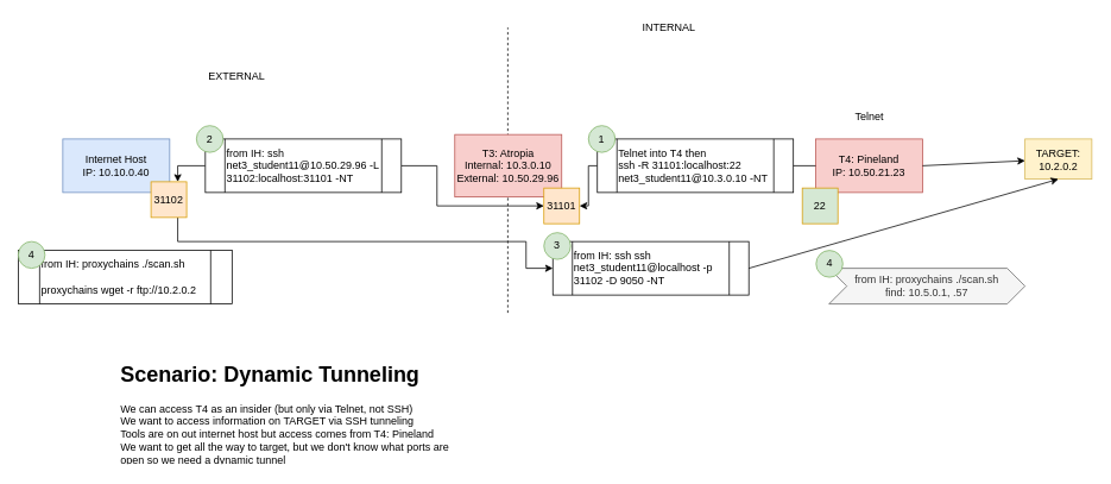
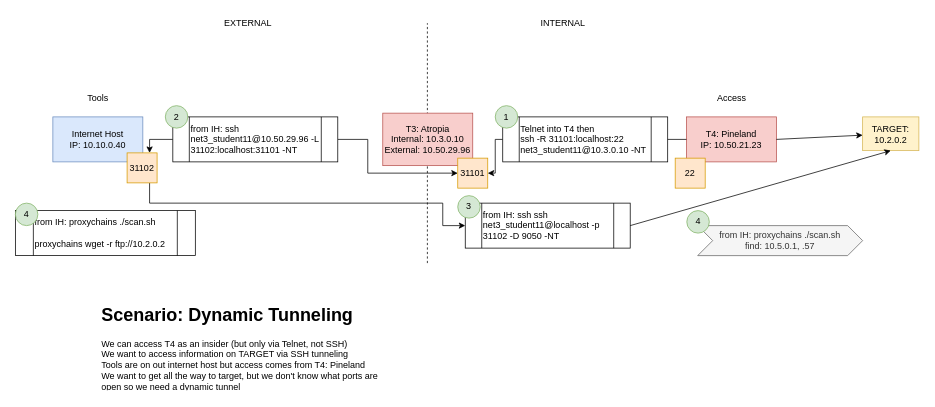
  <mxCell id="0" />
  <mxCell id="1" parent="0" />
  <mxCell id="2" value="" style="endArrow=none;dashed=1;html=1;rounded=0;" parent="1" edge="1"><mxGeometry width="50" height="50" relative="1" as="geometry"><mxPoint x="569.5" y="350" as="sourcePoint" /><mxPoint x="569.5" y="30" as="targetPoint" /></mxGeometry></mxCell>
  <mxCell id="3" value="Internet Host&lt;br&gt;IP: 10.10.0.40" style="rounded=0;whiteSpace=wrap;html=1;fillColor=#dae8fc;strokeColor=#6c8ebf;" parent="1" vertex="1"><mxGeometry x="70" y="155" width="120" height="60" as="geometry" /></mxCell>
+ <mxCell id="4" value="Tools" style="text;html=1;align=center;verticalAlign=middle;resizable=0;points=[];autosize=1;strokeColor=none;fillColor=none;" parent="1" vertex="1"><mxGeometry x="110" y="120" width="40" height="20" as="geometry" /></mxCell>
  <mxCell id="5" value="T3: Atropia&lt;br&gt;Internal: 10.3.0.10&lt;br&gt;External: 10.50.29.96" style="rounded=0;whiteSpace=wrap;html=1;fillColor=#f8cecc;strokeColor=#b85450;" parent="1" vertex="1"><mxGeometry x="510" y="150" width="120" height="70" as="geometry" /></mxCell>
- <mxCell id="6" value="EXTERNAL" style="text;html=1;align=center;verticalAlign=middle;resizable=0;points=[];autosize=1;strokeColor=none;fillColor=none;" parent="1" vertex="1"><mxGeometry x="225" y="75" width="80" height="20" as="geometry" /></mxCell>
+ <mxCell id="6" value="EXTERNAL" style="text;html=1;align=center;verticalAlign=middle;resizable=0;points=[];autosize=1;strokeColor=none;fillColor=none;" parent="1" vertex="1"><mxGeometry x="290" y="20" width="80" height="20" as="geometry" /></mxCell>
  <mxCell id="7" value="INTERNAL" style="text;html=1;align=center;verticalAlign=middle;resizable=0;points=[];autosize=1;strokeColor=none;fillColor=none;" parent="1" vertex="1"><mxGeometry x="715" y="20" width="70" height="20" as="geometry" /></mxCell>
  <mxCell id="8" value="T4: Pineland&lt;br&gt;IP: 10.50.21.23" style="rounded=0;whiteSpace=wrap;html=1;fillColor=#f8cecc;strokeColor=#b85450;" parent="1" vertex="1"><mxGeometry x="915" y="155" width="120" height="60" as="geometry" /></mxCell>
  <mxCell id="9" value="TARGET:&lt;br&gt;10.2.0.2" style="rounded=0;whiteSpace=wrap;html=1;fillColor=#fff2cc;strokeColor=#d6b656;" parent="1" vertex="1"><mxGeometry x="1150" y="155" width="75" height="45" as="geometry" /></mxCell>
- <mxCell id="10" value="Telnet" style="text;html=1;align=center;verticalAlign=middle;resizable=0;points=[];autosize=1;strokeColor=none;fillColor=none;" parent="1" vertex="1"><mxGeometry x="950" y="120" width="50" height="20" as="geometry" /></mxCell>
+ <mxCell id="10" value="Access" style="text;html=1;align=center;verticalAlign=middle;resizable=0;points=[];autosize=1;strokeColor=none;fillColor=none;" parent="1" vertex="1"><mxGeometry x="950" y="120" width="50" height="20" as="geometry" /></mxCell>
  <mxCell id="11" value="" style="endArrow=classic;html=1;rounded=0;exitX=1;exitY=0.5;exitDx=0;exitDy=0;" parent="1" source="8" target="9" edge="1"><mxGeometry width="50" height="50" relative="1" as="geometry"><mxPoint x="530" y="160" as="sourcePoint" /><mxPoint x="580" y="110" as="targetPoint" /></mxGeometry></mxCell>
  <mxCell id="12" value="31101" style="whiteSpace=wrap;html=1;aspect=fixed;fillColor=#ffe6cc;strokeColor=#d79b00;" parent="1" vertex="1"><mxGeometry x="610" y="210" width="40" height="40" as="geometry" /></mxCell>
- <mxCell id="13" value="22" style="whiteSpace=wrap;html=1;aspect=fixed;fillColor=#d5e8d4;strokeColor=#d79b00;" parent="1" vertex="1"><mxGeometry x="900" y="210" width="40" height="40" as="geometry" /></mxCell>
+ <mxCell id="13" value="22" style="whiteSpace=wrap;html=1;aspect=fixed;fillColor=#ffe6cc;strokeColor=#d79b00;" parent="1" vertex="1"><mxGeometry x="900" y="210" width="40" height="40" as="geometry" /></mxCell>
  <mxCell id="14" style="edgeStyle=orthogonalEdgeStyle;rounded=0;orthogonalLoop=1;jettySize=auto;html=1;exitX=0;exitY=0.5;exitDx=0;exitDy=0;entryX=1;entryY=0.5;entryDx=0;entryDy=0;" parent="1" source="15" target="12" edge="1"><mxGeometry relative="1" as="geometry"><Array as="points"><mxPoint x="660" y="185" /><mxPoint x="660" y="230" /></Array></mxGeometry></mxCell>
  <mxCell id="15" value="Telnet into T4 then&lt;br&gt;ssh -R 31101:localhost:22 net3_student11@10.3.0.10 -NT" style="shape=process;whiteSpace=wrap;html=1;backgroundOutline=1;align=left;" parent="1" vertex="1"><mxGeometry x="670" y="155" width="220" height="60" as="geometry" /></mxCell>
  <mxCell id="16" value="" style="endArrow=none;html=1;rounded=0;exitX=0;exitY=0.5;exitDx=0;exitDy=0;entryX=1;entryY=0.5;entryDx=0;entryDy=0;" parent="1" source="8" target="15" edge="1"><mxGeometry width="50" height="50" relative="1" as="geometry"><mxPoint x="915" y="185" as="sourcePoint" /><mxPoint x="630" y="185" as="targetPoint" /></mxGeometry></mxCell>
  <mxCell id="17" value="1" style="ellipse;whiteSpace=wrap;html=1;aspect=fixed;fillColor=#d5e8d4;strokeColor=#82b366;" parent="1" vertex="1"><mxGeometry x="660" y="140" width="30" height="30" as="geometry" /></mxCell>
  <mxCell id="18" style="edgeStyle=orthogonalEdgeStyle;rounded=0;orthogonalLoop=1;jettySize=auto;html=1;exitX=1;exitY=0.5;exitDx=0;exitDy=0;entryX=0;entryY=0.5;entryDx=0;entryDy=0;" parent="1" source="20" target="12" edge="1"><mxGeometry relative="1" as="geometry"><Array as="points"><mxPoint x="490" y="185" /><mxPoint x="490" y="230" /></Array></mxGeometry></mxCell>
  <mxCell id="19" style="edgeStyle=orthogonalEdgeStyle;rounded=0;orthogonalLoop=1;jettySize=auto;html=1;exitX=0;exitY=0.5;exitDx=0;exitDy=0;entryX=0.75;entryY=0;entryDx=0;entryDy=0;" parent="1" source="20" target="26" edge="1"><mxGeometry relative="1" as="geometry" /></mxCell>
  <mxCell id="20" value="from IH: ssh net3_student11@10.50.29.96 -L 31102:localhost:31101 -NT" style="shape=process;whiteSpace=wrap;html=1;backgroundOutline=1;align=left;" parent="1" vertex="1"><mxGeometry x="230" y="155" width="220" height="60" as="geometry" /></mxCell>
  <mxCell id="21" value="2" style="ellipse;whiteSpace=wrap;html=1;aspect=fixed;fillColor=#d5e8d4;strokeColor=#82b366;" parent="1" vertex="1"><mxGeometry x="220" y="140" width="30" height="30" as="geometry" /></mxCell>
  <mxCell id="22" value="&lt;h1&gt;Scenario: Dynamic Tunneling&lt;/h1&gt;&lt;span&gt;We can access T4 as an insider (but only via Telnet, not SSH)&lt;/span&gt;&lt;br&gt;&lt;span&gt;We want to access information on TARGET via SSH tunneling&lt;/span&gt;&lt;br&gt;&lt;span&gt;Tools are on out internet host but access comes from T4: Pineland&lt;br&gt;We want to get all the way to target, but we don't know what ports are open so we need a dynamic tunnel&amp;nbsp;&lt;/span&gt;" style="text;html=1;strokeColor=none;fillColor=none;spacing=5;spacingTop=-20;whiteSpace=wrap;overflow=hidden;rounded=0;" parent="1" vertex="1"><mxGeometry y="400" width="380" height="120" as="geometry" x="130" /></mxCell>
  <mxCell id="23" value="from IH: ssh ssh net3_student11@localhost -p 31102 -D 9050 -NT" style="shape=process;whiteSpace=wrap;html=1;backgroundOutline=1;align=left;" parent="1" vertex="1"><mxGeometry x="620" y="270" width="220" height="60" as="geometry" /></mxCell>
  <mxCell id="24" value="" style="endArrow=classic;html=1;rounded=0;exitX=1;exitY=0.5;exitDx=0;exitDy=0;entryX=0.5;entryY=1;entryDx=0;entryDy=0;" parent="1" source="23" target="9" edge="1"><mxGeometry width="50" height="50" relative="1" as="geometry"><mxPoint x="680" y="200" as="sourcePoint" /><mxPoint x="730" y="150" as="targetPoint" /></mxGeometry></mxCell>
  <mxCell id="25" style="edgeStyle=orthogonalEdgeStyle;rounded=0;orthogonalLoop=1;jettySize=auto;html=1;exitX=0.75;exitY=1;exitDx=0;exitDy=0;entryX=0;entryY=0.5;entryDx=0;entryDy=0;" parent="1" source="26" target="23" edge="1"><mxGeometry relative="1" as="geometry"><Array as="points"><mxPoint x="199" y="270" /><mxPoint x="590" y="270" /><mxPoint x="590" y="300" /></Array></mxGeometry></mxCell>
  <mxCell id="26" value="31102" style="whiteSpace=wrap;html=1;aspect=fixed;fillColor=#ffe6cc;strokeColor=#d79b00;" parent="1" vertex="1"><mxGeometry x="169" y="203" width="40" height="40" as="geometry" /></mxCell>
  <mxCell id="27" value="3" style="ellipse;whiteSpace=wrap;html=1;aspect=fixed;fillColor=#d5e8d4;strokeColor=#82b366;" parent="1" vertex="1"><mxGeometry x="610" y="260" width="30" height="30" as="geometry" /></mxCell>
  <mxCell id="28" value="from IH: proxychains ./scan.sh&lt;br&gt;&lt;br&gt;proxychains wget -r ftp://10.2.0.2" style="shape=process;whiteSpace=wrap;html=1;backgroundOutline=1;align=left;" parent="1" vertex="1"><mxGeometry x="20" y="280" width="240" height="60" as="geometry" /></mxCell>
  <mxCell id="29" value="4" style="ellipse;whiteSpace=wrap;html=1;aspect=fixed;fillColor=#d5e8d4;strokeColor=#82b366;" parent="1" vertex="1"><mxGeometry x="20" y="270" width="30" height="30" as="geometry" /></mxCell>
  <mxCell id="30" value="&lt;span&gt;from IH: proxychains ./scan.sh&lt;/span&gt;&lt;br&gt;&lt;span&gt;find: 10.5.0.1, .57&lt;/span&gt;" style="shape=step;perimeter=stepPerimeter;whiteSpace=wrap;html=1;fixedSize=1;align=center;fillColor=#f5f5f5;fontColor=#333333;strokeColor=#666666;" vertex="1" parent="1"><mxGeometry x="930" y="300" width="220" height="40" as="geometry" /></mxCell>
  <mxCell id="31" value="4" style="ellipse;whiteSpace=wrap;html=1;aspect=fixed;fillColor=#d5e8d4;strokeColor=#82b366;" vertex="1" parent="1"><mxGeometry x="915.5" y="280" width="30" height="30" as="geometry" /></mxCell>
